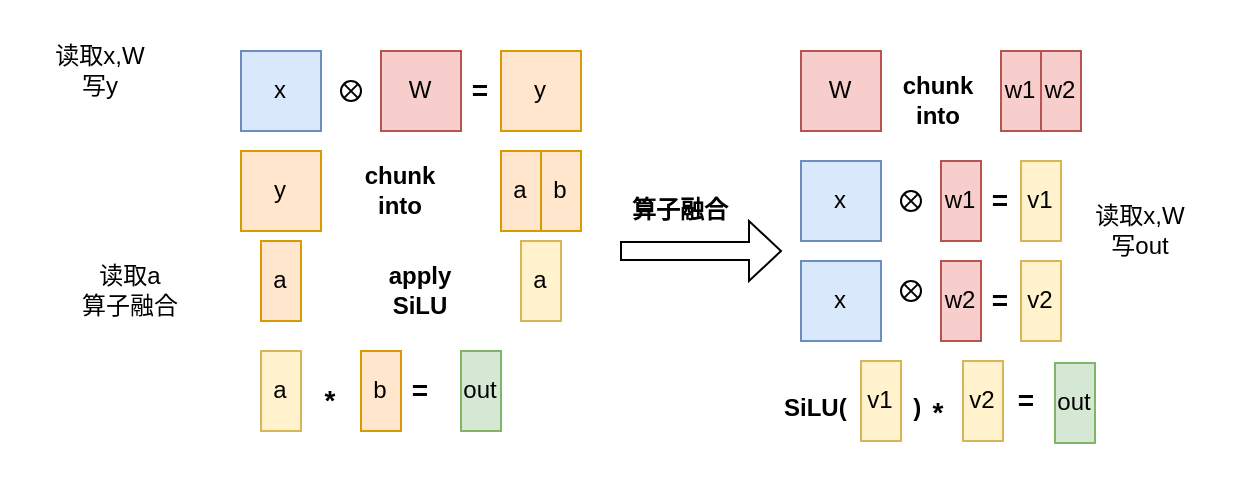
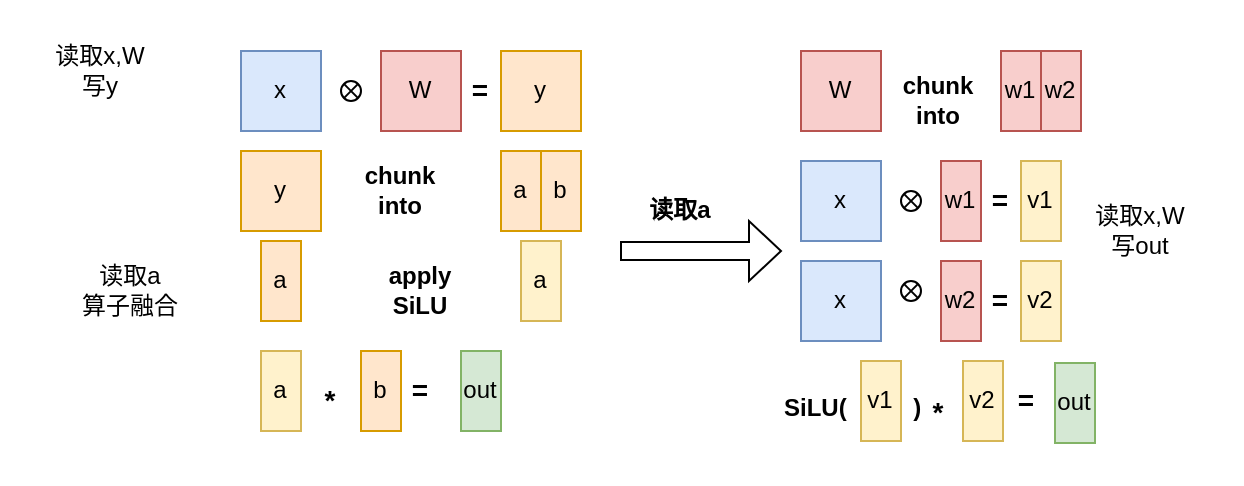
  <mxCell id="0" />
  <mxCell id="1" parent="0" />
  <mxCell id="2" value="x" style="rounded=0;whiteSpace=wrap;html=1;fillColor=#dae8fc;strokeColor=#6c8ebf;" parent="1" vertex="1"><mxGeometry x="120" y="25" width="40" height="40" as="geometry" /></mxCell>
  <mxCell id="3" value="W" style="rounded=0;whiteSpace=wrap;html=1;fillColor=#f8cecc;strokeColor=#b85450;" parent="1" vertex="1"><mxGeometry x="190" y="25" width="40" height="40" as="geometry" /></mxCell>
  <mxCell id="4" value="y" style="rounded=0;whiteSpace=wrap;html=1;fillColor=#ffe6cc;strokeColor=#d79b00;" parent="1" vertex="1"><mxGeometry x="250" y="25" width="40" height="40" as="geometry" /></mxCell>
  <mxCell id="5" value="" style="shape=sumEllipse;perimeter=ellipsePerimeter;whiteSpace=wrap;html=1;backgroundOutline=1;" parent="1" vertex="1"><mxGeometry x="170" y="40" width="10" height="10" as="geometry" /></mxCell>
  <mxCell id="6" value="&lt;b&gt;&lt;font style=&quot;font-size: 14px;&quot;&gt;=&lt;/font&gt;&lt;/b&gt;" style="text;html=1;align=center;verticalAlign=middle;whiteSpace=wrap;rounded=0;" parent="1" vertex="1"><mxGeometry x="210" y="30" width="60" height="30" as="geometry" /></mxCell>
  <mxCell id="7" value="y" style="rounded=0;whiteSpace=wrap;html=1;fillColor=#ffe6cc;strokeColor=#d79b00;" parent="1" vertex="1"><mxGeometry x="120" y="75" width="40" height="40" as="geometry" /></mxCell>
  <mxCell id="8" value="&lt;b&gt;chunk into&lt;/b&gt;" style="text;html=1;align=center;verticalAlign=middle;whiteSpace=wrap;rounded=0;" parent="1" vertex="1"><mxGeometry x="170" y="80" width="60" height="30" as="geometry" /></mxCell>
  <mxCell id="9" value="a" style="rounded=0;whiteSpace=wrap;html=1;fillColor=#ffe6cc;strokeColor=#d79b00;" parent="1" vertex="1"><mxGeometry x="130" y="120" width="20" height="40" as="geometry" /></mxCell>
  <mxCell id="10" value="b" style="rounded=0;whiteSpace=wrap;html=1;fillColor=#ffe6cc;strokeColor=#d79b00;" parent="1" vertex="1"><mxGeometry x="270" y="75" width="20" height="40" as="geometry" /></mxCell>
  <mxCell id="11" value="&lt;b&gt;apply &lt;/b&gt;&lt;b&gt;SiLU&lt;/b&gt;" style="text;html=1;align=center;verticalAlign=middle;whiteSpace=wrap;rounded=0;" parent="1" vertex="1"><mxGeometry x="180" y="130" width="60" height="30" as="geometry" /></mxCell>
  <mxCell id="12" value="a" style="rounded=0;whiteSpace=wrap;html=1;fillColor=#ffe6cc;strokeColor=#d79b00;" parent="1" vertex="1"><mxGeometry x="250" y="75" width="20" height="40" as="geometry" /></mxCell>
  <mxCell id="13" value="a" style="rounded=0;whiteSpace=wrap;html=1;fillColor=#fff2cc;strokeColor=#d6b656;" parent="1" vertex="1"><mxGeometry x="260" y="120" width="20" height="40" as="geometry" /></mxCell>
  <mxCell id="14" value="a" style="rounded=0;whiteSpace=wrap;html=1;fillColor=#fff2cc;strokeColor=#d6b656;" parent="1" vertex="1"><mxGeometry x="130" y="175" width="20" height="40" as="geometry" /></mxCell>
  <mxCell id="15" value="b" style="rounded=0;whiteSpace=wrap;html=1;fillColor=#ffe6cc;strokeColor=#d79b00;" parent="1" vertex="1"><mxGeometry x="180" y="175" width="20" height="40" as="geometry" /></mxCell>
  <mxCell id="16" value="&lt;b&gt;&lt;font style=&quot;font-size: 14px;&quot;&gt;*&lt;/font&gt;&lt;/b&gt;" style="text;html=1;align=center;verticalAlign=middle;whiteSpace=wrap;rounded=0;" parent="1" vertex="1"><mxGeometry x="150" y="185" width="30" height="30" as="geometry" /></mxCell>
  <mxCell id="17" value="&lt;b&gt;&lt;font style=&quot;font-size: 14px;&quot;&gt;=&lt;/font&gt;&lt;/b&gt;" style="text;html=1;align=center;verticalAlign=middle;whiteSpace=wrap;rounded=0;" parent="1" vertex="1"><mxGeometry x="180" y="180" width="60" height="30" as="geometry" /></mxCell>
  <mxCell id="18" value="out" style="rounded=0;whiteSpace=wrap;html=1;fillColor=#d5e8d4;strokeColor=#82b366;" parent="1" vertex="1"><mxGeometry x="230" y="175" width="20" height="40" as="geometry" /></mxCell>
  <mxCell id="19" value="W" style="rounded=0;whiteSpace=wrap;html=1;fillColor=#f8cecc;strokeColor=#b85450;" parent="1" vertex="1"><mxGeometry x="400" y="25" width="40" height="40" as="geometry" /></mxCell>
  <mxCell id="20" value="w2" style="rounded=0;whiteSpace=wrap;html=1;fillColor=#f8cecc;strokeColor=#b85450;" parent="1" vertex="1"><mxGeometry x="520" y="25" width="20" height="40" as="geometry" /></mxCell>
  <mxCell id="21" value="w1" style="rounded=0;whiteSpace=wrap;html=1;fillColor=#f8cecc;strokeColor=#b85450;" parent="1" vertex="1"><mxGeometry x="470" y="80" width="20" height="40" as="geometry" /></mxCell>
  <mxCell id="22" value="x" style="rounded=0;whiteSpace=wrap;html=1;fillColor=#dae8fc;strokeColor=#6c8ebf;" parent="1" vertex="1"><mxGeometry x="400" y="80" width="40" height="40" as="geometry" /></mxCell>
  <mxCell id="23" value="v1" style="rounded=0;whiteSpace=wrap;html=1;fillColor=#fff2cc;strokeColor=#d6b656;" parent="1" vertex="1"><mxGeometry x="510" y="80" width="20" height="40" as="geometry" /></mxCell>
  <mxCell id="24" value="x" style="rounded=0;whiteSpace=wrap;html=1;fillColor=#dae8fc;strokeColor=#6c8ebf;" parent="1" vertex="1"><mxGeometry x="400" y="130" width="40" height="40" as="geometry" /></mxCell>
  <mxCell id="25" value="w2" style="rounded=0;whiteSpace=wrap;html=1;fillColor=#f8cecc;strokeColor=#b85450;" parent="1" vertex="1"><mxGeometry x="470" y="130" width="20" height="40" as="geometry" /></mxCell>
  <mxCell id="26" value="w1" style="rounded=0;whiteSpace=wrap;html=1;fillColor=#f8cecc;strokeColor=#b85450;" parent="1" vertex="1"><mxGeometry x="500" y="25" width="20" height="40" as="geometry" /></mxCell>
  <mxCell id="27" value="v2" style="rounded=0;whiteSpace=wrap;html=1;fillColor=#fff2cc;strokeColor=#d6b656;" parent="1" vertex="1"><mxGeometry x="510" y="130" width="20" height="40" as="geometry" /></mxCell>
  <mxCell id="28" value="v1" style="rounded=0;whiteSpace=wrap;html=1;fillColor=#fff2cc;strokeColor=#d6b656;" parent="1" vertex="1"><mxGeometry x="430" y="180" width="20" height="40" as="geometry" /></mxCell>
  <mxCell id="29" value="&lt;b&gt;SiLU(&amp;nbsp;&amp;nbsp;&amp;nbsp; &amp;nbsp; &amp;nbsp; &amp;nbsp; )&lt;/b&gt;" style="text;whiteSpace=wrap;html=1;" parent="1" vertex="1"><mxGeometry x="390" y="190" width="80" height="20" as="geometry" /></mxCell>
  <mxCell id="30" value="v2" style="rounded=0;whiteSpace=wrap;html=1;fillColor=#fff2cc;strokeColor=#d6b656;" parent="1" vertex="1"><mxGeometry x="481" y="180" width="20" height="40" as="geometry" /></mxCell>
  <mxCell id="31" value="&lt;b&gt;&lt;font style=&quot;font-size: 14px;&quot;&gt;*&lt;/font&gt;&lt;/b&gt;" style="text;html=1;align=center;verticalAlign=middle;whiteSpace=wrap;rounded=0;" parent="1" vertex="1"><mxGeometry x="454" y="191" width="30" height="30" as="geometry" /></mxCell>
  <mxCell id="32" value="out" style="rounded=0;whiteSpace=wrap;html=1;fillColor=#d5e8d4;strokeColor=#82b366;" parent="1" vertex="1"><mxGeometry x="527" y="181" width="20" height="40" as="geometry" /></mxCell>
  <mxCell id="33" value="&lt;b&gt;&lt;font style=&quot;font-size: 14px;&quot;&gt;=&lt;/font&gt;&lt;/b&gt;" style="text;html=1;align=center;verticalAlign=middle;whiteSpace=wrap;rounded=0;" parent="1" vertex="1"><mxGeometry x="483" y="185" width="60" height="30" as="geometry" /></mxCell>
  <mxCell id="34" value="&lt;b&gt;chunk into&lt;/b&gt;" style="text;html=1;align=center;verticalAlign=middle;whiteSpace=wrap;rounded=0;" parent="1" vertex="1"><mxGeometry x="439" y="35" width="60" height="30" as="geometry" /></mxCell>
  <mxCell id="35" value="" style="shape=singleArrow;whiteSpace=wrap;html=1;" parent="1" vertex="1"><mxGeometry x="310" y="110" width="80" height="30" as="geometry" /></mxCell>
- <mxCell id="36" value="&lt;b&gt;算子融合&lt;/b&gt;" style="text;html=1;align=center;verticalAlign=middle;whiteSpace=wrap;rounded=0;" parent="1" vertex="1"><mxGeometry x="310" y="90" width="60" height="30" as="geometry" /></mxCell>
+ <mxCell id="36" value="&lt;b&gt;读取a&lt;/b&gt;" style="text;html=1;align=center;verticalAlign=middle;whiteSpace=wrap;rounded=0;" parent="1" vertex="1"><mxGeometry x="310" y="90" width="60" height="30" as="geometry" /></mxCell>
  <mxCell id="37" value="" style="shape=sumEllipse;perimeter=ellipsePerimeter;whiteSpace=wrap;html=1;backgroundOutline=1;" parent="1" vertex="1"><mxGeometry x="450" y="95" width="10" height="10" as="geometry" /></mxCell>
  <mxCell id="38" value="" style="shape=sumEllipse;perimeter=ellipsePerimeter;whiteSpace=wrap;html=1;backgroundOutline=1;" parent="1" vertex="1"><mxGeometry x="450" y="140" width="10" height="10" as="geometry" /></mxCell>
  <mxCell id="39" value="&lt;b&gt;&lt;font style=&quot;font-size: 14px;&quot;&gt;=&lt;/font&gt;&lt;/b&gt;" style="text;html=1;align=center;verticalAlign=middle;whiteSpace=wrap;rounded=0;" parent="1" vertex="1"><mxGeometry x="470" y="85" width="60" height="30" as="geometry" /></mxCell>
  <mxCell id="40" value="&lt;b&gt;&lt;font style=&quot;font-size: 14px;&quot;&gt;=&lt;/font&gt;&lt;/b&gt;" style="text;html=1;align=center;verticalAlign=middle;whiteSpace=wrap;rounded=0;" parent="1" vertex="1"><mxGeometry x="470" y="135" width="60" height="30" as="geometry" /></mxCell>
  <mxCell id="41" value="&lt;div&gt;&lt;span style=&quot;font-style: normal;&quot;&gt;读取x,W&lt;/span&gt;&lt;/div&gt;&lt;div&gt;&lt;span style=&quot;font-style: normal;&quot;&gt;写y&lt;/span&gt;&lt;/div&gt;" style="text;html=1;align=center;verticalAlign=middle;whiteSpace=wrap;rounded=0;fontStyle=2" parent="1" vertex="1"><mxGeometry x="20" y="20" width="60" height="30" as="geometry" /></mxCell>
  <mxCell id="42" value="&lt;div&gt;读取a&lt;/div&gt;&lt;div&gt;算子融合&lt;/div&gt;" style="text;html=1;align=center;verticalAlign=middle;whiteSpace=wrap;rounded=0;" parent="1" vertex="1"><mxGeometry x="20" y="130" width="90" height="30" as="geometry" /></mxCell>
  <mxCell id="43" value="&lt;div&gt;读取x,W&lt;/div&gt;&lt;div&gt;写out&lt;/div&gt;" style="text;html=1;align=center;verticalAlign=middle;whiteSpace=wrap;rounded=0;" parent="1" vertex="1"><mxGeometry x="540" y="100" width="60" height="30" as="geometry" /></mxCell>
